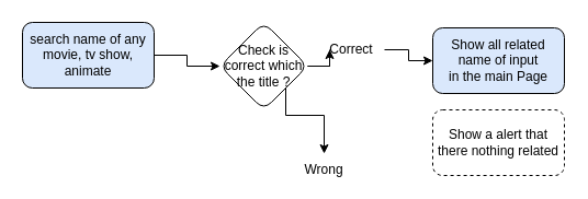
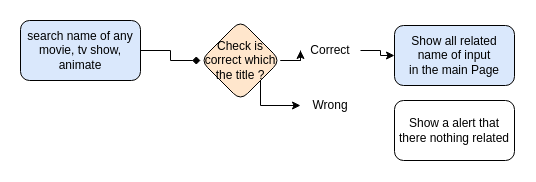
  <mxCell id="0" />
  <mxCell id="1" parent="0" />
- <mxCell id="2" style="edgeStyle=orthogonalEdgeStyle;rounded=0;orthogonalLoop=1;jettySize=auto;html=1;entryX=0;entryY=0.5;entryDx=0;entryDy=0;" edge="1" parent="1" source="3" target="7"><mxGeometry relative="1" as="geometry" /></mxCell>
+ <mxCell id="2" style="edgeStyle=orthogonalEdgeStyle;rounded=0;orthogonalLoop=1;jettySize=auto;html=1;entryX=0;entryY=0.5;entryDx=0;entryDy=0;endArrow=diamond;" edge="1" parent="1" source="3" target="7"><mxGeometry relative="1" as="geometry" /></mxCell>
  <mxCell id="3" value="search name of any movie, tv show, animate" style="rounded=1;whiteSpace=wrap;html=1;fillColor=#dae8fc;" vertex="1" parent="1"><mxGeometry x="20" y="20" width="120" height="60" as="geometry" /></mxCell>
  <mxCell id="4" value="" style="edgeStyle=orthogonalEdgeStyle;rounded=0;orthogonalLoop=1;jettySize=auto;html=1;startArrow=none;" edge="1" parent="1" source="9" target="8"><mxGeometry relative="1" as="geometry" /></mxCell>
  <mxCell id="5" value="" style="edgeStyle=orthogonalEdgeStyle;rounded=0;orthogonalLoop=1;jettySize=auto;html=1;" edge="1" parent="1" source="7" target="9"><mxGeometry relative="1" as="geometry" /></mxCell>
  <mxCell id="6" style="edgeStyle=orthogonalEdgeStyle;rounded=0;orthogonalLoop=1;jettySize=auto;html=1;" edge="1" parent="1" source="7" target="11"><mxGeometry relative="1" as="geometry"><Array as="points"><mxPoint x="260" y="60" /><mxPoint x="260" y="105" /></Array></mxGeometry></mxCell>
- <mxCell id="7" value="Check is correct which the title ?" style="rhombus;whiteSpace=wrap;html=1;rounded=1;" vertex="1" parent="1"><mxGeometry x="200" y="20" width="80" height="80" as="geometry" /></mxCell>
+ <mxCell id="7" value="Check is correct which the title ?" style="rhombus;whiteSpace=wrap;html=1;rounded=1;fillColor=#ffe6cc;" vertex="1" parent="1"><mxGeometry x="200" y="20" width="80" height="80" as="geometry" /></mxCell>
  <mxCell id="8" value="Show all related name of input&lt;br&gt;in the main Page" style="whiteSpace=wrap;html=1;rounded=1;fillColor=#dae8fc;" vertex="1" parent="1"><mxGeometry x="394" y="25" width="120" height="60" as="geometry" /></mxCell>
- <mxCell id="9" value="Correct" style="text;html=1;strokeColor=none;fillColor=none;align=center;verticalAlign=middle;whiteSpace=wrap;rounded=0;" vertex="1" parent="1"><mxGeometry x="290" y="30" width="60" height="30" as="geometry" /></mxCell>
+ <mxCell id="9" value="Correct" style="text;html=1;strokeColor=none;fillColor=none;align=center;verticalAlign=middle;whiteSpace=wrap;rounded=0;" vertex="1" parent="1"><mxGeometry x="300" y="35" width="60" height="30" as="geometry" /></mxCell>
  <mxCell id="10" value="" style="edgeStyle=orthogonalEdgeStyle;rounded=0;orthogonalLoop=1;jettySize=auto;html=1;endArrow=none;" edge="1" parent="1" source="7" target="9"><mxGeometry relative="1" as="geometry"><mxPoint x="250" y="60" as="sourcePoint" /><mxPoint x="340" y="40" as="targetPoint" /></mxGeometry></mxCell>
- <mxCell id="11" value="Wrong" style="text;html=1;strokeColor=none;fillColor=none;align=center;verticalAlign=middle;whiteSpace=wrap;rounded=0;" vertex="1" parent="1"><mxGeometry x="265" y="140" width="60" height="30" as="geometry" /></mxCell>
- <mxCell id="12" value="Show a alert that there nothing related" style="whiteSpace=wrap;html=1;rounded=1;dashed=1;" vertex="1" parent="1"><mxGeometry x="394" y="100" width="120" height="60" as="geometry" /></mxCell>
+ <mxCell id="11" value="Wrong" style="text;html=1;strokeColor=none;fillColor=none;align=center;verticalAlign=middle;whiteSpace=wrap;rounded=0;" vertex="1" parent="1"><mxGeometry x="300" y="90" width="60" height="30" as="geometry" /></mxCell>
+ <mxCell id="12" value="Show a alert that there nothing related" style="whiteSpace=wrap;html=1;rounded=1;" vertex="1" parent="1"><mxGeometry x="394" y="100" width="120" height="60" as="geometry" /></mxCell>
